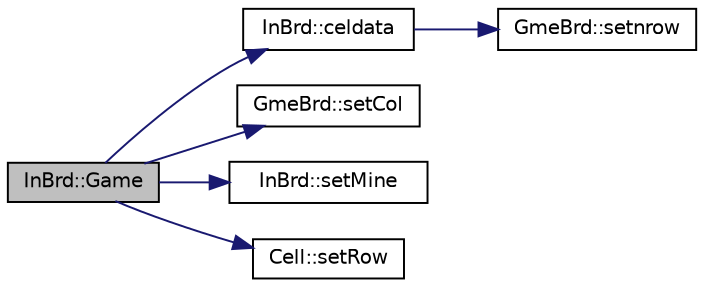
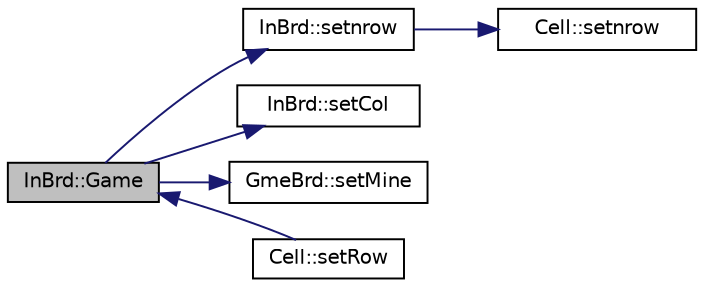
  digraph {
    rankdir=LR
    node [color=black fillcolor=white fontname=Helvetica fontsize=10 shape=record style=filled]
    edge [color=midnightblue fontname=Helvetica fontsize=10 labelfontname=Helvetica labelfontsize=10 style=solid]
    n1 [fillcolor=grey75 fontcolor=black height=0.2 label="InBrd::Game" width=0.4]
-   n2 [height=0.2 label="InBrd::celdata" width=0.4]
-   n3 [height=0.2 label="GmeBrd::setCol" width=0.4]
-   n4 [height=0.2 label="InBrd::setMine" width=0.4]
+   n2 [height=0.2 label="InBrd::setnrow" width=0.4]
+   n3 [height=0.2 label="InBrd::setCol" width=0.4]
+   n4 [height=0.2 label="GmeBrd::setMine" width=0.4]
    n5 [height=0.2 label="Cell::setRow" width=0.4]
-   n6 [height=0.2 label="GmeBrd::setnrow" width=0.4]
+   n6 [height=0.2 label="Cell::setnrow" width=0.4]
    n1 -> n2
    n1 -> n3
    n1 -> n4
-   n1 -> n5
+   n5 -> n1
    n2 -> n6
  }
